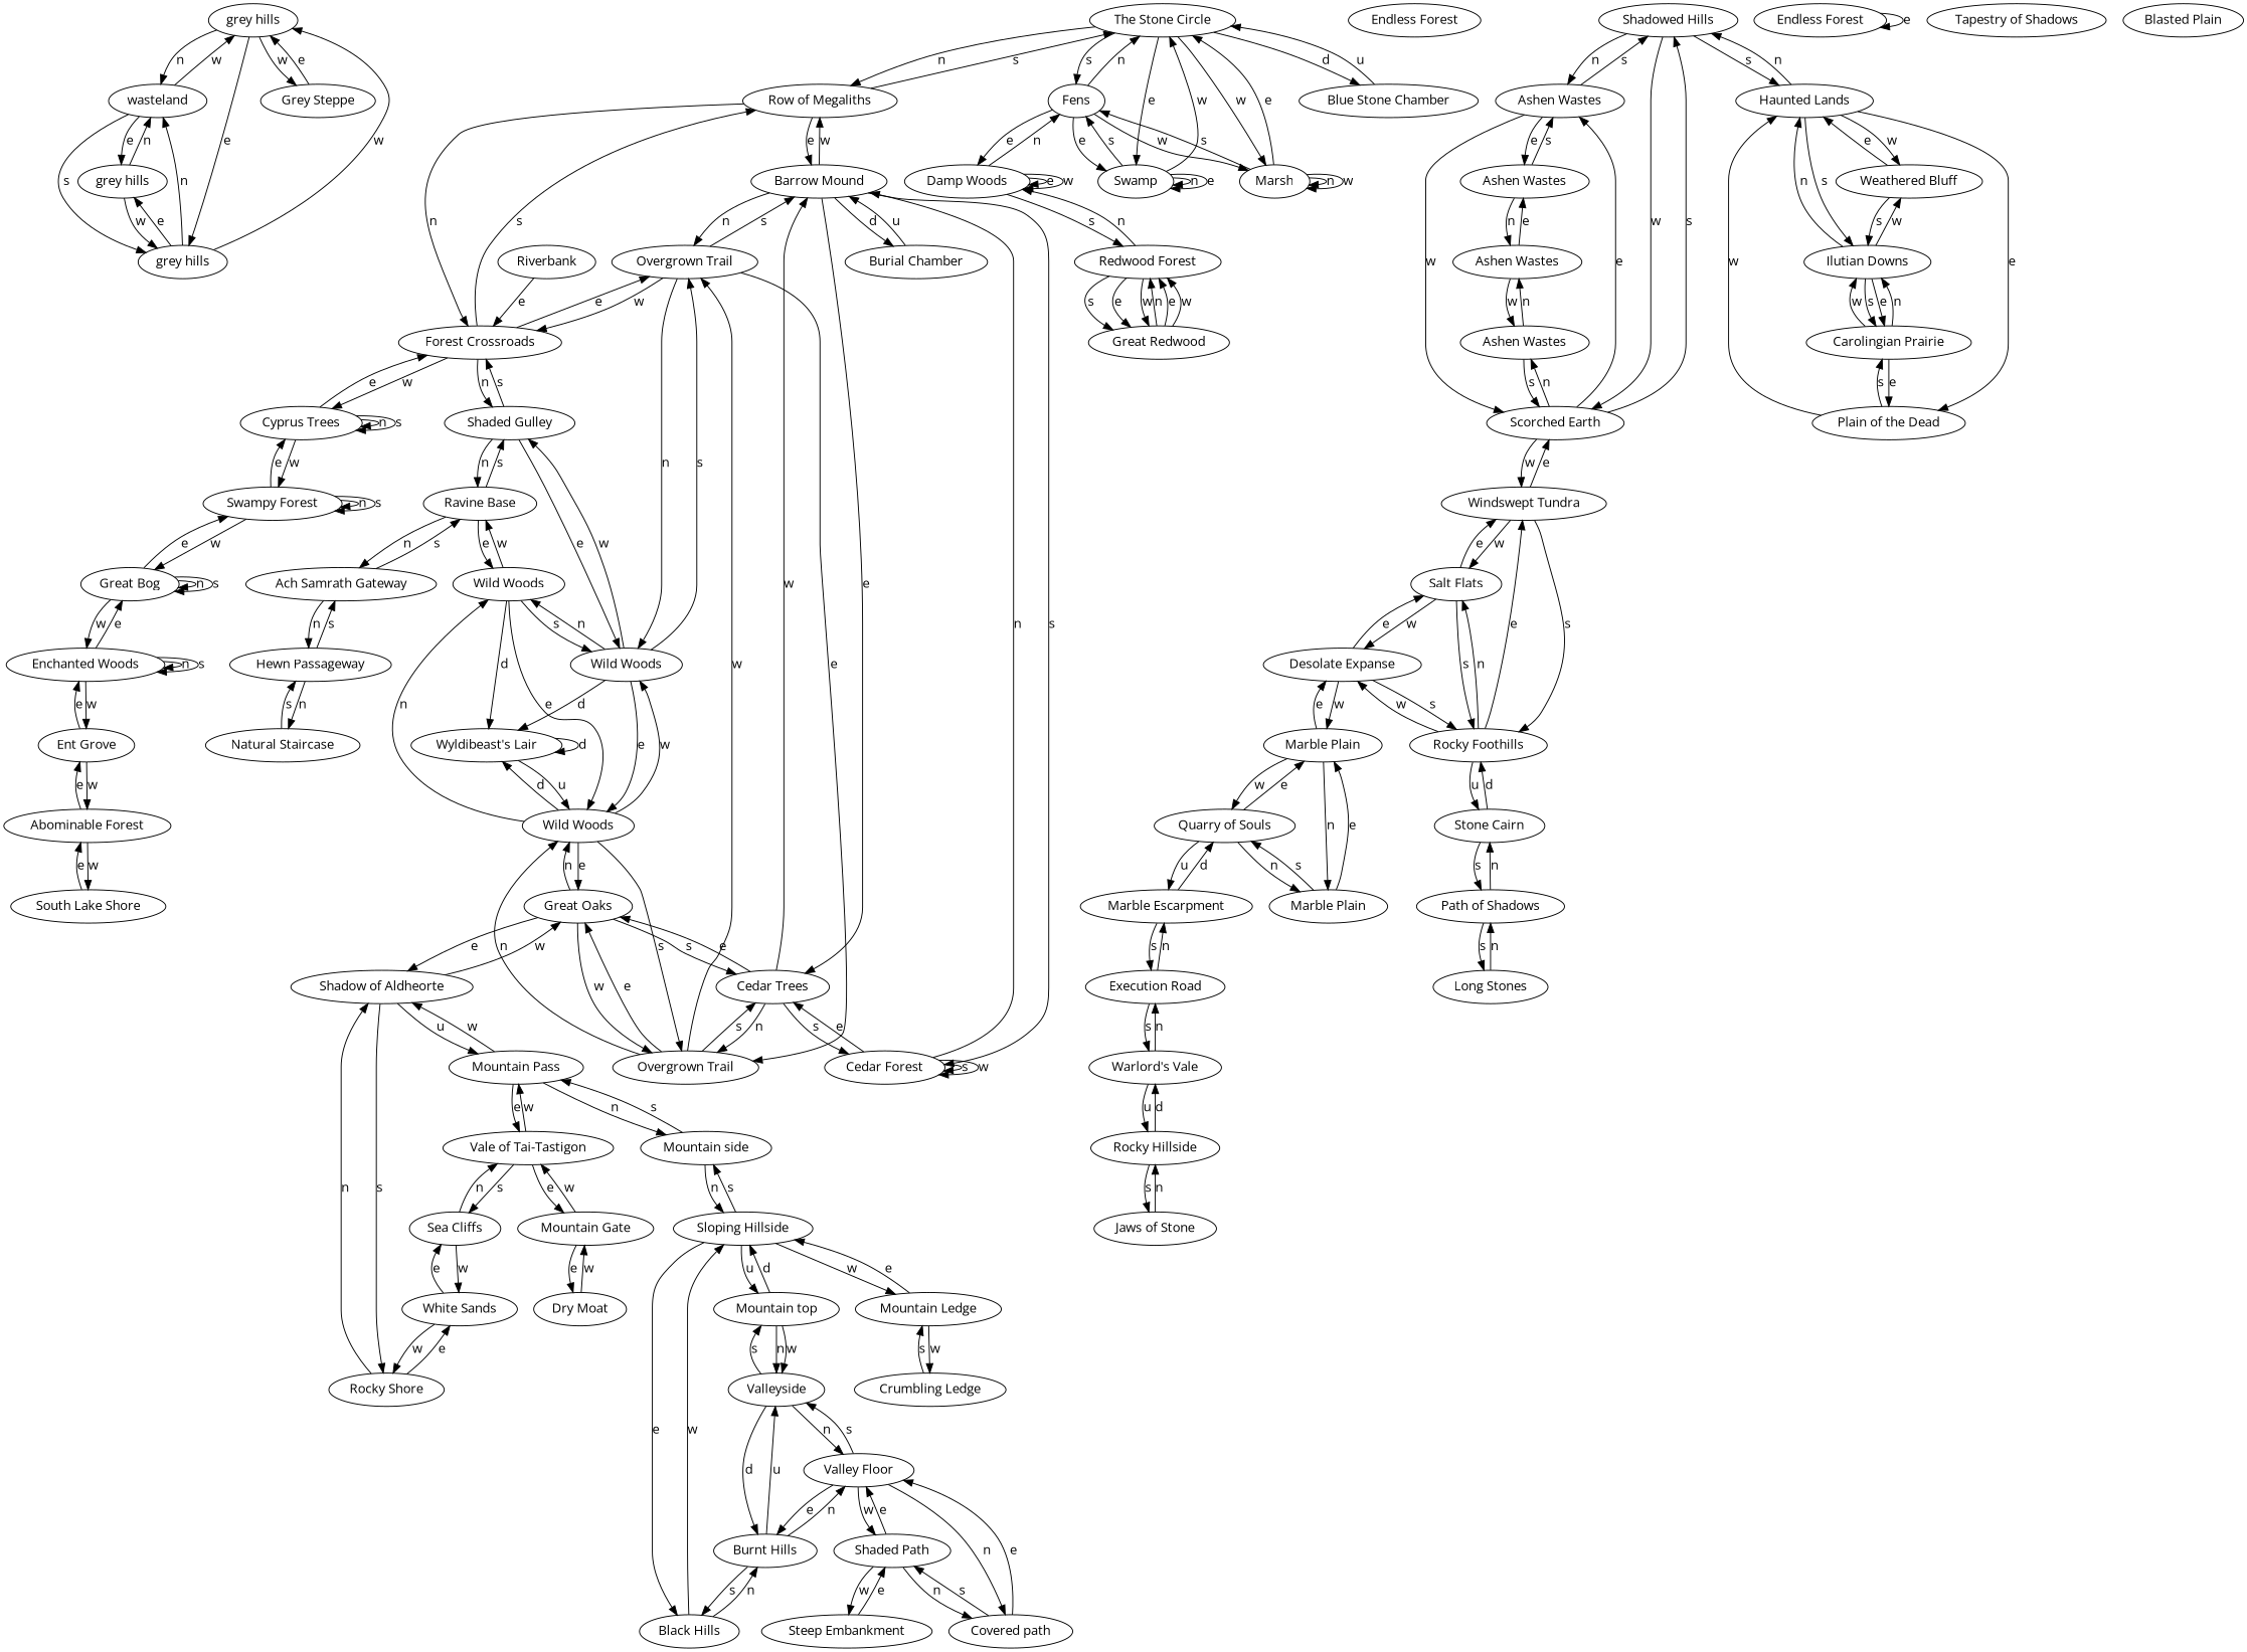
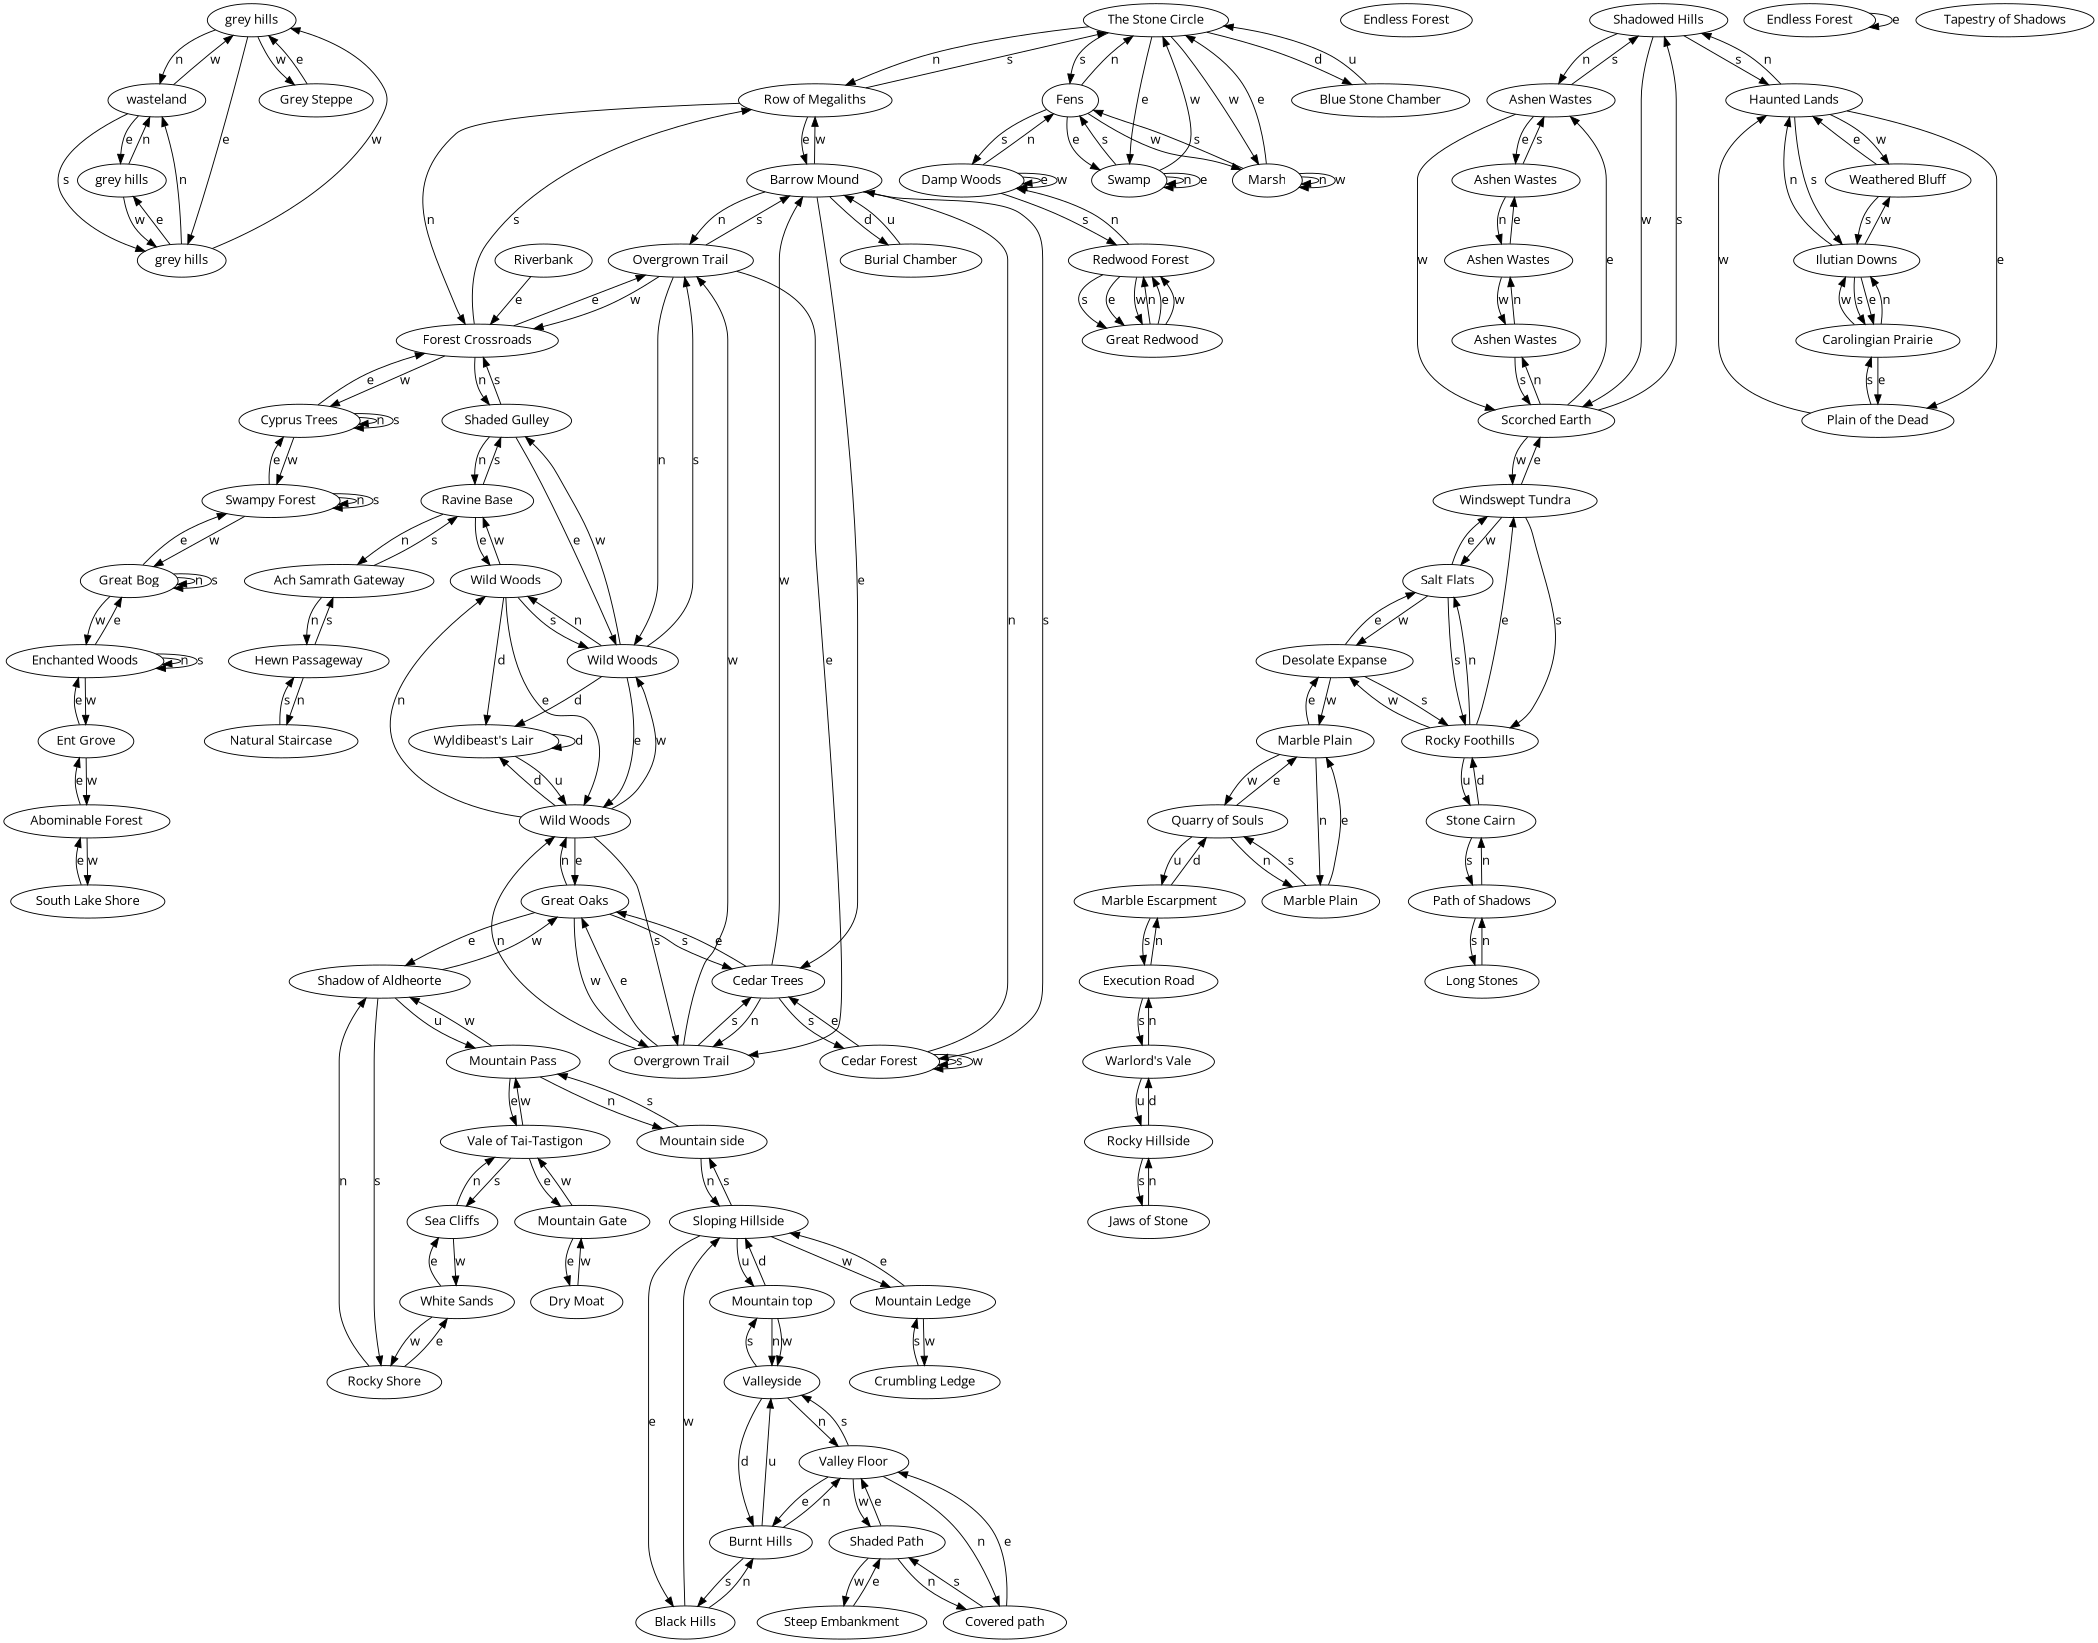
  digraph {
    fontname="Open Sans"
    node [fontname="Open Sans"]
    edge [fontname="Open Sans"]
    n1 [label="grey hills"]
    n2 [label=wasteland]
    n3 [label="grey hills"]
    n4 [label="Grey Steppe"]
    n5 [label="grey hills"]
    n6 [label="The Stone Circle"]
    n7 [label="Row of Megaliths"]
    n8 [label=Fens]
    n9 [label=Swamp]
    n10 [label=Marsh]
    n11 [label="Blue Stone Chamber"]
    n12 [label="Forest Crossroads"]
    n13 [label="Barrow Mound"]
    n14 [label="Damp Woods"]
    n15 [label="Cyprus Trees"]
    n16 [label="Shaded Gulley"]
    n17 [label="Overgrown Trail"]
    n18 [label="Cedar Forest"]
    n19 [label="Cedar Trees"]
    n20 [label="Burial Chamber"]
    n21 [label="Redwood Forest"]
    n22 [label="Great Redwood"]
    n23 [label="Great Bog"]
    n24 [label="Swampy Forest"]
    n25 [label="Enchanted Woods"]
    n26 [label="Ent Grove"]
    n27 [label="Abominable Forest"]
    n28 [label="Wild Woods"]
    n29 [label="Ravine Base"]
    n30 [label="Overgrown Trail"]
    n31 [label="Great Oaks"]
    n32 [label="Wild Woods"]
    n33 [label="Shadow of Aldheorte"]
    n34 [label="Endless Forest"]
    n35 [label="Wild Woods"]
    n36 [label="Wyldibeast's Lair"]
    n37 [label="Ach Samrath Gateway"]
    n38 [label=Valleyside]
    n39 [label="Valley Floor"]
    n40 [label="Mountain top"]
    n41 [label="Burnt Hills"]
    n42 [label="Covered path"]
    n43 [label="Shaded Path"]
    n44 [label="Sloping Hillside"]
    n45 [label="Black Hills"]
    n46 [label="Steep Embankment"]
    n47 [label="Mountain side"]
    n48 [label="Mountain Ledge"]
    n49 [label=Riverbank]
    n50 [label="Rocky Shore"]
    n51 [label="Mountain Pass"]
    n52 [label="White Sands"]
    n53 [label="Vale of Tai-Tastigon"]
    n54 [label="Shadowed Hills"]
    n55 [label="Ashen Wastes"]
    n56 [label="Haunted Lands"]
    n57 [label="Scorched Earth"]
    n58 [label="Ashen Wastes"]
    n59 [label="Ilutian Downs"]
    n60 [label="Plain of the Dead"]
    n61 [label="Weathered Bluff"]
    n62 [label="Windswept Tundra"]
    n63 [label="Ashen Wastes"]
    n64 [label="Ashen Wastes"]
    n65 [label="Carolingian Prairie"]
    n66 [label="Rocky Foothills"]
    n67 [label="Salt Flats"]
    n68 [label="Natural Staircase"]
    n69 [label="Hewn Passageway"]
    n70 [label="Sea Cliffs"]
    n71 [label="Mountain Gate"]
    n72 [label="Jaws of Stone"]
    n73 [label="Rocky Hillside"]
    n74 [label="Warlord's Vale"]
    n75 [label="Execution Road"]
    n76 [label="Marble Escarpment"]
    n77 [label="Quarry of Souls"]
    n78 [label="Marble Plain"]
    n79 [label="Marble Plain"]
    n80 [label="Desolate Expanse"]
    n81 [label="Stone Cairn"]
    n82 [label="Path of Shadows"]
    n83 [label="Long Stones"]
    n84 [label="South Lake Shore"]
    n85 [label="Endless Forest"]
    n86 [label="Tapestry of Shadows"]
    n87 [label="Dry Moat"]
-   n88 [label="Blasted Plain"]
    n89 [label="Crumbling Ledge"]
    n1 -> n2 [label=n]
    n1 -> n3 [label=e]
    n1 -> n4 [label=w]
    n2 -> n1 [label=w]
    n2 -> n3 [label=s]
    n2 -> n5 [label=e]
    n3 -> n1 [label=w]
    n3 -> n2 [label=n]
    n3 -> n5 [label=e]
    n4 -> n1 [label=e]
    n5 -> n2 [label=n]
    n5 -> n3 [label=w]
    n6 -> n7 [label=n]
    n6 -> n8 [label=s]
    n6 -> n9 [label=e]
    n6 -> n10 [label=w]
    n6 -> n11 [label=d]
    n7 -> n6 [label=s]
    n7 -> n12 [label=n]
    n7 -> n13 [label=e]
    n8 -> n6 [label=n]
    n8 -> n9 [label=e]
    n8 -> n10 [label=w]
-   n8 -> n14 [label=e]
+   n8 -> n14 [label=s]
    n9 -> n6 [label=w]
    n9 -> n8 [label=s]
    n9 -> n9 [label=n]
    n9 -> n9 [label=e]
    n10 -> n6 [label=e]
    n10 -> n8 [label=s]
    n10 -> n10 [label=n]
    n10 -> n10 [label=w]
    n11 -> n6 [label=u]
    n12 -> n7 [label=s]
    n12 -> n15 [label=w]
    n12 -> n16 [label=n]
    n12 -> n17 [label=e]
    n13 -> n7 [label=w]
    n13 -> n17 [label=n]
    n13 -> n18 [label=s]
    n13 -> n19 [label=e]
    n13 -> n20 [label=d]
    n14 -> n8 [label=n]
    n14 -> n14 [label=e]
    n14 -> n14 [label=w]
    n14 -> n21 [label=s]
    n15 -> n12 [label=e]
    n15 -> n15 [label=n]
    n15 -> n15 [label=s]
    n15 -> n24 [label=w]
    n16 -> n12 [label=s]
    n16 -> n28 [label=e]
    n16 -> n29 [label=n]
    n17 -> n12 [label=w]
    n17 -> n13 [label=s]
    n17 -> n28 [label=n]
    n17 -> n30 [label=e]
    n18 -> n13 [label=n]
    n18 -> n18 [label=s]
    n18 -> n18 [label=w]
    n18 -> n19 [label=e]
    n19 -> n13 [label=w]
    n19 -> n18 [label=s]
    n19 -> n30 [label=n]
    n19 -> n31 [label=e]
    n20 -> n13 [label=u]
    n21 -> n14 [label=n]
    n21 -> n22 [label=s]
    n21 -> n22 [label=e]
    n21 -> n22 [label=w]
    n22 -> n21 [label=n]
    n22 -> n21 [label=e]
    n22 -> n21 [label=w]
    n23 -> n23 [label=n]
    n23 -> n23 [label=s]
    n23 -> n24 [label=e]
    n23 -> n25 [label=w]
    n24 -> n15 [label=e]
    n24 -> n23 [label=w]
    n24 -> n24 [label=n]
    n24 -> n24 [label=s]
    n25 -> n23 [label=e]
    n25 -> n25 [label=n]
    n25 -> n25 [label=s]
    n25 -> n26 [label=w]
    n26 -> n25 [label=e]
    n26 -> n27 [label=w]
    n27 -> n26 [label=e]
    n27 -> n84 [label=w]
    n28 -> n16 [label=w]
    n28 -> n17 [label=s]
    n28 -> n32 [label=e]
    n28 -> n35 [label=n]
    n28 -> n36 [label=d]
    n29 -> n16 [label=s]
    n29 -> n35 [label=e]
    n29 -> n37 [label=n]
    n30 -> n17 [label=w]
    n30 -> n19 [label=s]
    n30 -> n31 [label=e]
    n30 -> n32 [label=n]
    n31 -> n19 [label=s]
    n31 -> n30 [label=w]
    n31 -> n32 [label=n]
    n31 -> n33 [label=e]
    n32 -> n28 [label=w]
    n32 -> n30 [label=s]
    n32 -> n31 [label=e]
    n32 -> n35 [label=n]
    n32 -> n36 [label=d]
    n33 -> n31 [label=w]
    n33 -> n50 [label=s]
    n33 -> n51 [label=u]
    n35 -> n28 [label=s]
    n35 -> n29 [label=w]
    n35 -> n32 [label=e]
    n35 -> n36 [label=d]
    n36 -> n32 [label=u]
    n36 -> n36 [label=d]
    n37 -> n29 [label=s]
    n37 -> n69 [label=n]
    n38 -> n39 [label=n]
    n38 -> n40 [label=s]
    n38 -> n41 [label=d]
    n39 -> n38 [label=s]
    n39 -> n41 [label=e]
    n39 -> n42 [label=n]
    n39 -> n43 [label=w]
    n40 -> n38 [label=n]
    n40 -> n38 [label=w]
    n40 -> n44 [label=d]
    n41 -> n38 [label=u]
    n41 -> n39 [label=n]
    n41 -> n45 [label=s]
    n42 -> n39 [label=e]
    n42 -> n43 [label=s]
    n43 -> n39 [label=e]
    n43 -> n42 [label=n]
    n43 -> n46 [label=w]
    n44 -> n40 [label=u]
    n44 -> n45 [label=e]
    n44 -> n47 [label=s]
    n44 -> n48 [label=w]
    n45 -> n41 [label=n]
    n45 -> n44 [label=w]
    n46 -> n43 [label=e]
    n47 -> n44 [label=n]
    n47 -> n51 [label=s]
    n48 -> n44 [label=e]
    n48 -> n89 [label=w]
    n49 -> n12 [label=e]
    n50 -> n33 [label=n]
    n50 -> n52 [label=e]
    n51 -> n33 [label=w]
    n51 -> n47 [label=n]
    n51 -> n53 [label=e]
    n52 -> n50 [label=w]
    n52 -> n70 [label=e]
    n53 -> n51 [label=w]
    n53 -> n70 [label=s]
    n53 -> n71 [label=e]
    n54 -> n55 [label=n]
    n54 -> n56 [label=s]
    n54 -> n57 [label=w]
    n55 -> n54 [label=s]
    n55 -> n57 [label=w]
    n55 -> n58 [label=e]
    n56 -> n54 [label=n]
    n56 -> n59 [label=s]
    n56 -> n60 [label=e]
    n56 -> n61 [label=w]
    n57 -> n54 [label=s]
    n57 -> n55 [label=e]
    n57 -> n62 [label=w]
    n57 -> n63 [label=n]
    n58 -> n55 [label=s]
    n58 -> n64 [label=n]
    n59 -> n56 [label=n]
    n59 -> n61 [label=w]
    n59 -> n65 [label=s]
    n59 -> n65 [label=e]
    n60 -> n56 [label=w]
    n60 -> n65 [label=s]
    n61 -> n56 [label=e]
    n61 -> n59 [label=s]
    n62 -> n57 [label=e]
    n62 -> n66 [label=s]
    n62 -> n67 [label=w]
    n63 -> n57 [label=s]
    n63 -> n64 [label=n]
    n64 -> n58 [label=e]
    n64 -> n63 [label=w]
    n65 -> n59 [label=n]
    n65 -> n59 [label=w]
    n65 -> n60 [label=e]
    n66 -> n62 [label=e]
    n66 -> n67 [label=n]
    n66 -> n80 [label=w]
    n66 -> n81 [label=u]
    n67 -> n62 [label=e]
    n67 -> n66 [label=s]
    n67 -> n80 [label=w]
    n68 -> n69 [label=s]
    n69 -> n37 [label=s]
    n69 -> n68 [label=n]
    n70 -> n52 [label=w]
    n70 -> n53 [label=n]
    n71 -> n53 [label=w]
    n71 -> n87 [label=e]
    n72 -> n73 [label=n]
    n73 -> n72 [label=s]
    n73 -> n74 [label=d]
    n74 -> n73 [label=u]
    n74 -> n75 [label=n]
    n75 -> n74 [label=s]
    n75 -> n76 [label=n]
    n76 -> n75 [label=s]
    n76 -> n77 [label=d]
    n77 -> n76 [label=u]
    n77 -> n78 [label=n]
    n77 -> n79 [label=e]
    n78 -> n77 [label=s]
    n78 -> n79 [label=e]
    n79 -> n77 [label=w]
    n79 -> n78 [label=n]
    n79 -> n80 [label=e]
    n80 -> n66 [label=s]
    n80 -> n67 [label=e]
    n80 -> n79 [label=w]
    n81 -> n66 [label=d]
    n81 -> n82 [label=s]
    n82 -> n81 [label=n]
    n82 -> n83 [label=s]
    n83 -> n82 [label=n]
    n84 -> n27 [label=e]
    n85 -> n85 [label=e]
    n87 -> n71 [label=w]
    n89 -> n48 [label=s]
  }
